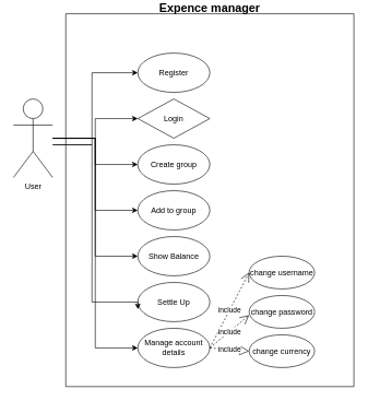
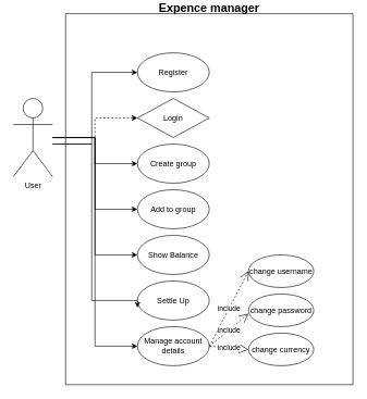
  <mxCell id="0" />
  <mxCell id="1" parent="0" />
  <mxCell id="2" style="edgeStyle=orthogonalEdgeStyle;rounded=0;orthogonalLoop=1;jettySize=auto;html=1;entryX=0;entryY=0.5;entryDx=0;entryDy=0;" edge="1" parent="1" source="8" target="9"><mxGeometry relative="1" as="geometry"><Array as="points"><mxPoint x="140" y="220" /><mxPoint x="140" y="110" /></Array></mxGeometry></mxCell>
- <mxCell id="3" style="edgeStyle=orthogonalEdgeStyle;rounded=0;orthogonalLoop=1;jettySize=auto;html=1;entryX=0;entryY=0.5;entryDx=0;entryDy=0;" edge="1" parent="1" source="8" target="10"><mxGeometry relative="1" as="geometry" /></mxCell>
+ <mxCell id="3" style="edgeStyle=orthogonalEdgeStyle;rounded=0;orthogonalLoop=1;jettySize=auto;html=1;entryX=0;entryY=0.5;entryDx=0;entryDy=0;dashed=1;" edge="1" parent="1" source="8" target="10"><mxGeometry relative="1" as="geometry" /></mxCell>
  <mxCell id="4" style="edgeStyle=orthogonalEdgeStyle;rounded=0;orthogonalLoop=1;jettySize=auto;html=1;entryX=0;entryY=0.5;entryDx=0;entryDy=0;" edge="1" parent="1" source="8" target="11"><mxGeometry relative="1" as="geometry" /></mxCell>
  <mxCell id="5" style="edgeStyle=orthogonalEdgeStyle;rounded=0;orthogonalLoop=1;jettySize=auto;html=1;entryX=0;entryY=0.5;entryDx=0;entryDy=0;" edge="1" parent="1" source="8" target="12"><mxGeometry relative="1" as="geometry" /></mxCell>
  <mxCell id="6" style="edgeStyle=orthogonalEdgeStyle;rounded=0;orthogonalLoop=1;jettySize=auto;html=1;entryX=0;entryY=0.5;entryDx=0;entryDy=0;" edge="1" parent="1" source="8" target="13"><mxGeometry relative="1" as="geometry" /></mxCell>
  <mxCell id="7" style="edgeStyle=orthogonalEdgeStyle;rounded=0;orthogonalLoop=1;jettySize=auto;html=1;entryX=0;entryY=0.5;entryDx=0;entryDy=0;" edge="1" parent="1" source="8" target="16"><mxGeometry relative="1" as="geometry" /></mxCell>
  <mxCell id="8" value="User" style="shape=umlActor;verticalLabelPosition=bottom;verticalAlign=top;html=1;outlineConnect=0;" vertex="1" parent="1"><mxGeometry x="20" y="150" width="60" height="120" as="geometry" /></mxCell>
  <mxCell id="9" value="Register" style="ellipse;whiteSpace=wrap;html=1;" vertex="1" parent="1"><mxGeometry x="210" y="80" width="110" height="60" as="geometry" /></mxCell>
  <mxCell id="10" value="Login" style="rhombus;whiteSpace=wrap;html=1;" vertex="1" parent="1"><mxGeometry x="210" y="150" width="110" height="60" as="geometry" /></mxCell>
  <mxCell id="11" value="Create group" style="ellipse;whiteSpace=wrap;html=1;" vertex="1" parent="1"><mxGeometry x="210" y="220" width="110" height="60" as="geometry" /></mxCell>
  <mxCell id="12" value="Add to group" style="ellipse;whiteSpace=wrap;html=1;" vertex="1" parent="1"><mxGeometry x="210" y="290" width="110" height="60" as="geometry" /></mxCell>
  <mxCell id="13" value="Show Balance" style="ellipse;whiteSpace=wrap;html=1;" vertex="1" parent="1"><mxGeometry x="210" y="360" width="110" height="60" as="geometry" /></mxCell>
  <mxCell id="14" value="Settle Up" style="ellipse;whiteSpace=wrap;html=1;" vertex="1" parent="1"><mxGeometry x="210" y="430" width="110" height="60" as="geometry" /></mxCell>
  <mxCell id="15" value="Expence manager&#10;" style="swimlane;startSize=0;fontSize=18;" vertex="1" parent="1"><mxGeometry x="100" y="20" width="440" height="569" as="geometry" /></mxCell>
  <mxCell id="16" value="Manage account&lt;div&gt;details&lt;/div&gt;" style="ellipse;whiteSpace=wrap;html=1;" vertex="1" parent="15"><mxGeometry x="110" y="480" width="110" height="60" as="geometry" /></mxCell>
  <mxCell id="17" value="change username" style="ellipse;whiteSpace=wrap;html=1;" vertex="1" parent="15"><mxGeometry x="280" y="370" width="100" height="50" as="geometry" /></mxCell>
  <mxCell id="18" value="change password" style="ellipse;whiteSpace=wrap;html=1;" vertex="1" parent="15"><mxGeometry x="280" y="430" width="100" height="50" as="geometry" /></mxCell>
  <mxCell id="19" value="change currency" style="ellipse;whiteSpace=wrap;html=1;" vertex="1" parent="15"><mxGeometry x="280" y="490" width="100" height="50" as="geometry" /></mxCell>
  <mxCell id="20" value="" style="endArrow=block;dashed=1;endFill=0;endSize=12;html=1;rounded=0;exitX=1;exitY=0.5;exitDx=0;exitDy=0;entryX=0;entryY=0.5;entryDx=0;entryDy=0;" edge="1" parent="15" source="16" target="19"><mxGeometry width="160" relative="1" as="geometry"><mxPoint x="200" y="470" as="sourcePoint" /><mxPoint x="360" y="470" as="targetPoint" /></mxGeometry></mxCell>
  <mxCell id="21" value="include" style="edgeLabel;html=1;align=center;verticalAlign=middle;resizable=0;points=[];" vertex="1" connectable="0" parent="20"><mxGeometry x="-0.002" y="1" relative="1" as="geometry"><mxPoint as="offset" /></mxGeometry></mxCell>
  <mxCell id="22" value="include" style="endArrow=open;endSize=12;dashed=1;html=1;rounded=0;exitX=1;exitY=0.5;exitDx=0;exitDy=0;entryX=0;entryY=0.5;entryDx=0;entryDy=0;" edge="1" parent="15" source="16" target="17"><mxGeometry width="160" relative="1" as="geometry"><mxPoint x="200" y="470" as="sourcePoint" /><mxPoint x="360" y="470" as="targetPoint" /></mxGeometry></mxCell>
  <mxCell id="23" style="edgeStyle=orthogonalEdgeStyle;rounded=0;orthogonalLoop=1;jettySize=auto;html=1;entryX=0;entryY=0.683;entryDx=0;entryDy=0;entryPerimeter=0;" edge="1" parent="1" source="8" target="14"><mxGeometry relative="1" as="geometry"><Array as="points"><mxPoint x="140" y="220" /><mxPoint x="140" y="460" /><mxPoint x="210" y="460" /></Array></mxGeometry></mxCell>
  <mxCell id="24" value="include" style="endArrow=open;endSize=12;dashed=1;html=1;rounded=0;exitX=1;exitY=0.5;exitDx=0;exitDy=0;" edge="1" parent="1" source="16"><mxGeometry width="160" relative="1" as="geometry"><mxPoint x="300" y="490" as="sourcePoint" /><mxPoint x="380" y="480" as="targetPoint" /></mxGeometry></mxCell>
